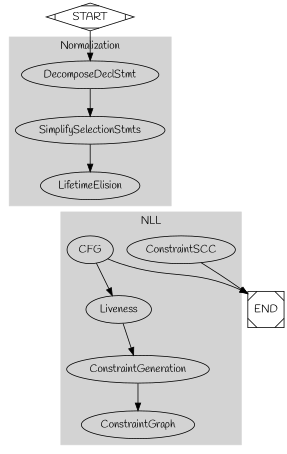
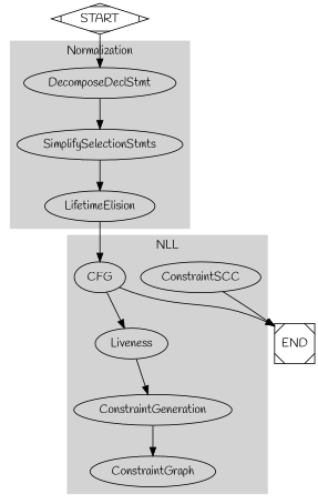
  digraph {
    compound=true
    fontname=Handlee
    node [fontname=Handlee]
    CFG [style=filled]
    Liveness [style=filled]
    ConstraintGeneration [style=filled]
    ConstraintGraph [style=filled]
    ConstraintSCC [style=filled]
    DecomposeDeclStmt
    SimplifySelectionStmts
    LifetimeElision
    END [shape=Msquare]
    START [shape=Mdiamond]
    subgraph cluster_1 {
      color=lightgrey
      label=NLL
      style=filled
      CFG
      Liveness
      ConstraintGeneration
      ConstraintGraph
      ConstraintSCC
    }
    subgraph cluster_2 {
      color=lightgrey
      label=Normalization
      style=filled
      DecomposeDeclStmt
      SimplifySelectionStmts
      LifetimeElision
    }
    CFG -> Liveness
    CFG -> END
    Liveness -> ConstraintGeneration
    ConstraintGeneration -> ConstraintGraph
    ConstraintSCC -> END
    DecomposeDeclStmt -> SimplifySelectionStmts
    SimplifySelectionStmts -> LifetimeElision
+   LifetimeElision -> CFG
    START -> DecomposeDeclStmt
  }
